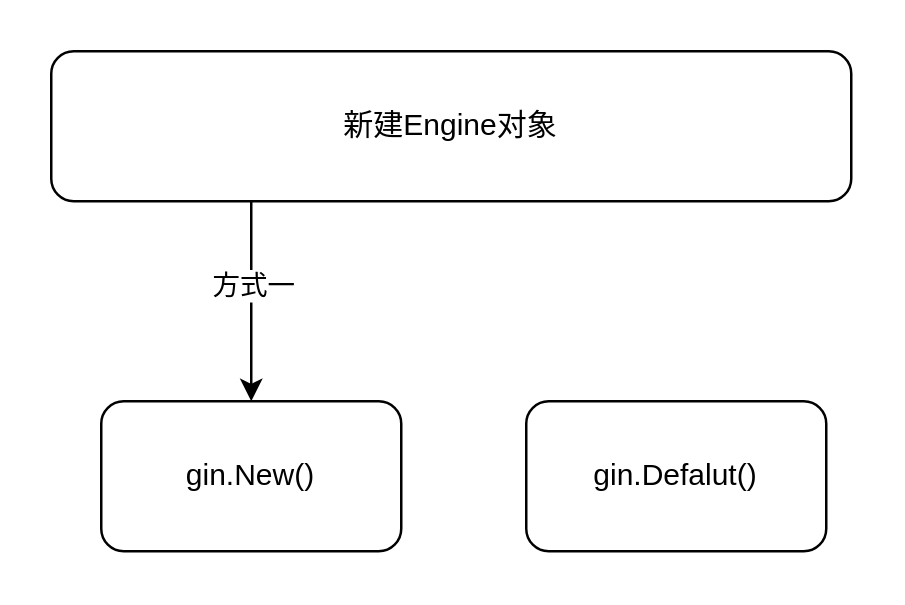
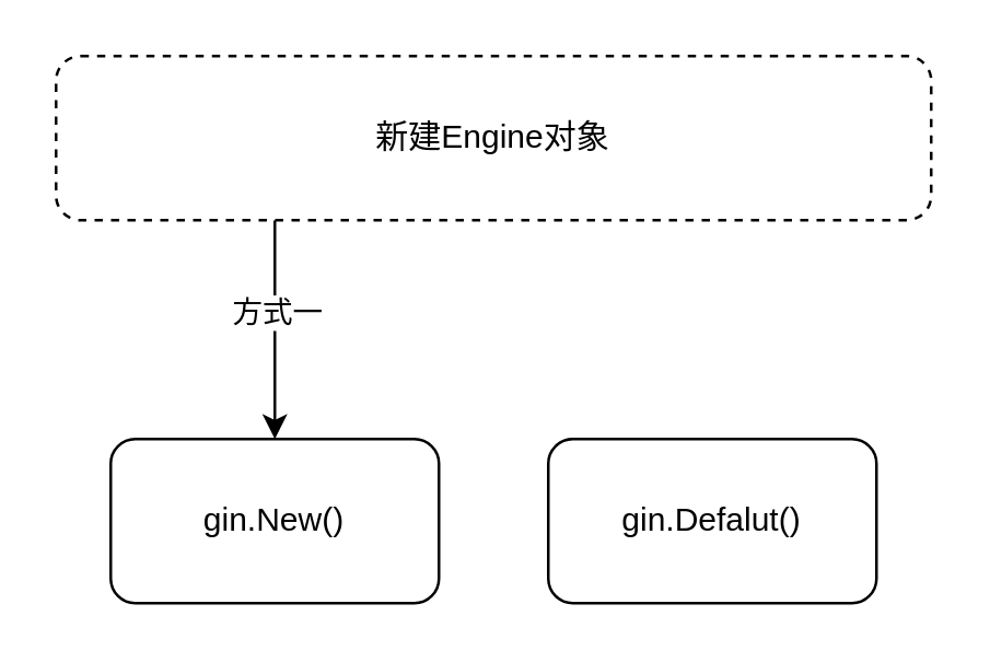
  <mxCell id="0" />
  <mxCell id="1" parent="0" />
  <mxCell id="2" style="edgeStyle=orthogonalEdgeStyle;rounded=0;orthogonalLoop=1;jettySize=auto;html=1;exitX=0.25;exitY=1;exitDx=0;exitDy=0;" edge="1" parent="1" source="4" target="5"><mxGeometry relative="1" as="geometry" /></mxCell>
  <mxCell id="3" value="方式一" style="edgeLabel;html=1;align=center;verticalAlign=middle;resizable=0;points=[];" vertex="1" connectable="0" parent="2"><mxGeometry x="-0.176" relative="1" as="geometry"><mxPoint as="offset" /></mxGeometry></mxCell>
- <mxCell id="4" value="新建Engine对象" style="rounded=1;whiteSpace=wrap;html=1;" vertex="1" parent="1"><mxGeometry x="20" y="20" width="320" height="60" as="geometry" /></mxCell>
+ <mxCell id="4" value="新建Engine对象" style="rounded=1;whiteSpace=wrap;html=1;dashed=1;" vertex="1" parent="1"><mxGeometry x="20" y="20" width="320" height="60" as="geometry" /></mxCell>
  <mxCell id="5" value="gin.New()" style="rounded=1;whiteSpace=wrap;html=1;" vertex="1" parent="1"><mxGeometry x="40" y="160" width="120" height="60" as="geometry" /></mxCell>
- <mxCell id="6" value="gin.Defalut()" style="rounded=1;whiteSpace=wrap;html=1;" vertex="1" parent="1"><mxGeometry x="210" y="160" width="120" height="60" as="geometry" /></mxCell>
+ <mxCell id="6" value="gin.Defalut()" style="rounded=1;whiteSpace=wrap;html=1;" vertex="1" parent="1"><mxGeometry x="200" y="160" width="120" height="60" as="geometry" /></mxCell>
